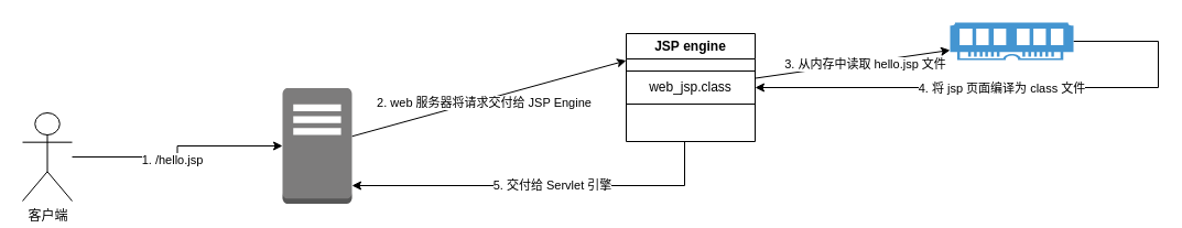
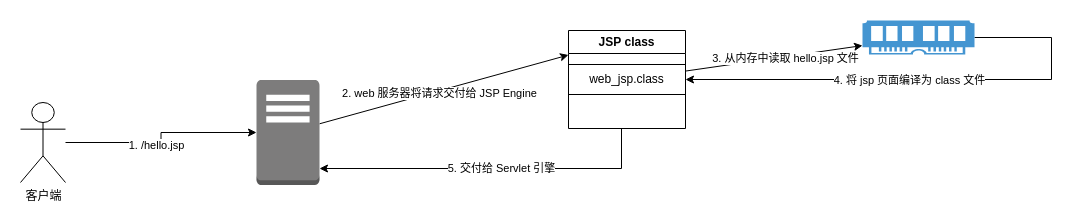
  <mxCell id="0" />
  <mxCell id="1" parent="0" />
  <mxCell id="2" style="edgeStyle=orthogonalEdgeStyle;rounded=0;orthogonalLoop=1;jettySize=auto;html=1;" edge="1" parent="1" source="4" target="7"><mxGeometry relative="1" as="geometry" /></mxCell>
  <mxCell id="3" value="1. /hello.jsp" style="edgeLabel;html=1;align=center;verticalAlign=middle;resizable=0;points=[];" vertex="1" connectable="0" parent="2"><mxGeometry x="-0.109" y="-2" relative="1" as="geometry"><mxPoint as="offset" /></mxGeometry></mxCell>
  <mxCell id="4" value="客户端" style="shape=umlActor;verticalLabelPosition=bottom;verticalAlign=top;html=1;outlineConnect=0;" vertex="1" parent="1"><mxGeometry x="20" y="102" width="45" height="80" as="geometry" /></mxCell>
  <mxCell id="5" style="rounded=0;orthogonalLoop=1;jettySize=auto;html=1;entryX=0;entryY=0.25;entryDx=0;entryDy=0;" edge="1" parent="1" source="7" target="12"><mxGeometry relative="1" as="geometry" /></mxCell>
  <mxCell id="6" value="2. web 服务器将请求交付给 JSP Engine" style="edgeLabel;html=1;align=center;verticalAlign=middle;resizable=0;points=[];" vertex="1" connectable="0" parent="5"><mxGeometry x="-0.047" y="-2" relative="1" as="geometry"><mxPoint as="offset" /></mxGeometry></mxCell>
  <mxCell id="7" value="" style="outlineConnect=0;dashed=0;verticalLabelPosition=bottom;verticalAlign=top;align=center;html=1;shape=mxgraph.aws3.traditional_server;fillColor=#7D7C7C;gradientColor=none;" vertex="1" parent="1"><mxGeometry x="256" y="79.5" width="63" height="105" as="geometry" /></mxCell>
  <mxCell id="8" style="rounded=0;orthogonalLoop=1;jettySize=auto;html=1;" edge="1" parent="1" source="12" target="16"><mxGeometry relative="1" as="geometry" /></mxCell>
  <mxCell id="9" value="3. 从内存中读取 hello.jsp 文件" style="edgeLabel;html=1;align=center;verticalAlign=middle;resizable=0;points=[];" vertex="1" connectable="0" parent="8"><mxGeometry x="0.115" y="-1" relative="1" as="geometry"><mxPoint as="offset" /></mxGeometry></mxCell>
  <mxCell id="10" style="edgeStyle=orthogonalEdgeStyle;rounded=0;orthogonalLoop=1;jettySize=auto;html=1;" edge="1" parent="1" source="12" target="7"><mxGeometry relative="1" as="geometry"><Array as="points"><mxPoint x="621" y="168" /></Array></mxGeometry></mxCell>
  <mxCell id="11" value="5. 交付给 Servlet 引擎" style="edgeLabel;html=1;align=center;verticalAlign=middle;resizable=0;points=[];" vertex="1" connectable="0" parent="10"><mxGeometry x="-0.056" y="-1" relative="1" as="geometry"><mxPoint as="offset" /></mxGeometry></mxCell>
- <mxCell id="12" value="JSP&amp;nbsp;engine" style="swimlane;whiteSpace=wrap;html=1;" vertex="1" parent="1"><mxGeometry x="568" y="30" width="117" height="98" as="geometry" /></mxCell>
+ <mxCell id="12" value="JSP&amp;nbsp;class" style="swimlane;whiteSpace=wrap;html=1;" vertex="1" parent="1"><mxGeometry x="568" y="30" width="117" height="98" as="geometry" /></mxCell>
  <mxCell id="13" value="web_jsp.class" style="rounded=0;whiteSpace=wrap;html=1;" vertex="1" parent="12"><mxGeometry y="34" width="117" height="30" as="geometry" /></mxCell>
  <mxCell id="14" style="edgeStyle=elbowEdgeStyle;rounded=0;orthogonalLoop=1;jettySize=auto;html=1;entryX=1;entryY=0.5;entryDx=0;entryDy=0;elbow=vertical;" edge="1" parent="1" source="16" target="12"><mxGeometry relative="1" as="geometry"><Array as="points"><mxPoint x="1051" y="123" /></Array></mxGeometry></mxCell>
  <mxCell id="15" value="4. 将 jsp 页面编译为 class 文件" style="edgeLabel;html=1;align=center;verticalAlign=middle;resizable=0;points=[];" vertex="1" connectable="0" parent="14"><mxGeometry x="0.082" relative="1" as="geometry"><mxPoint as="offset" /></mxGeometry></mxCell>
  <mxCell id="16" value="" style="pointerEvents=1;shadow=0;dashed=0;html=1;strokeColor=none;fillColor=#4495D1;labelPosition=center;verticalLabelPosition=bottom;verticalAlign=top;align=center;outlineConnect=0;shape=mxgraph.veeam.ram;" vertex="1" parent="1"><mxGeometry x="862" y="20" width="112" height="34" as="geometry" /></mxCell>
